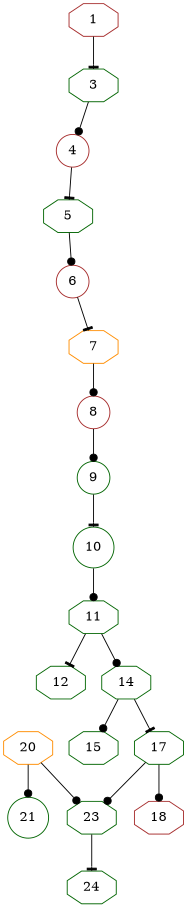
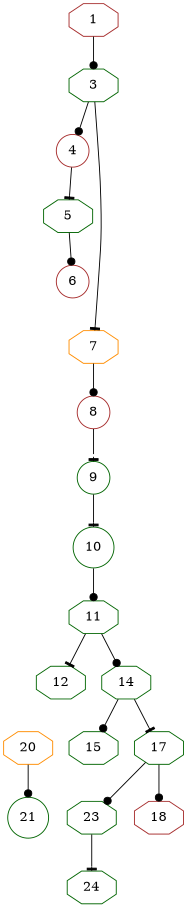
  strict digraph {
    node [color=darkgreen shape=octagon]
    edge [arrowhead=dot]
    4 [color=brown shape=circle]
    3
    5
    6 [color=brown shape=circle]
    1 [color=brown]
    7 [color=darkorange]
    8 [color=brown shape=circle]
    9 [shape=circle]
    10 [shape=circle]
    11
    12
    14
    15
    17
    18 [color=brown]
    23
    20 [color=darkorange]
    21 [shape=circle]
    24
    4 -> 5 [arrowhead=tee]
    3 -> 4
    5 -> 6
-   6 -> 7 [arrowhead=tee]
-   1 -> 3 [arrowhead=tee]
+   3 -> 7 [arrowhead=tee]
+   1 -> 3
    7 -> 8
-   8 -> 9
+   8 -> 9 [arrowhead=tee]
    9 -> 10 [arrowhead=tee]
    10 -> 11
    11 -> 12 [arrowhead=tee]
    11 -> 14
    14 -> 15
    14 -> 17 [arrowhead=tee]
    17 -> 18
    17 -> 23
    23 -> 24 [arrowhead=tee]
-   20 -> 23
    20 -> 21
  }
